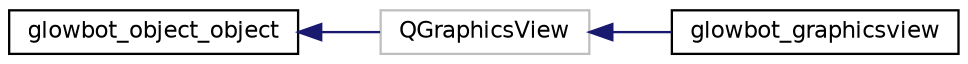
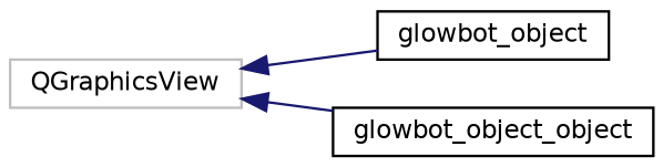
  digraph {
    rankdir=LR
    node [color=black fillcolor=white fontname=Helvetica fontsize=10 shape=record style=filled]
    edge [color=midnightblue dir=back fontname=Helvetica fontsize=10 labelfontname=Helvetica labelfontsize=10 style=solid]
    n1 [color=grey75 height=0.2 label=QGraphicsView width=0.4]
-   n2 [height=0.2 label=glowbot_graphicsview width=0.4]
+   n2 [height=0.2 label=glowbot_object width=0.4]
    n3 [height=0.2 label=glowbot_object_object width=0.4]
    n1 -> n2
-   n3 -> n1
+   n1 -> n3
  }
